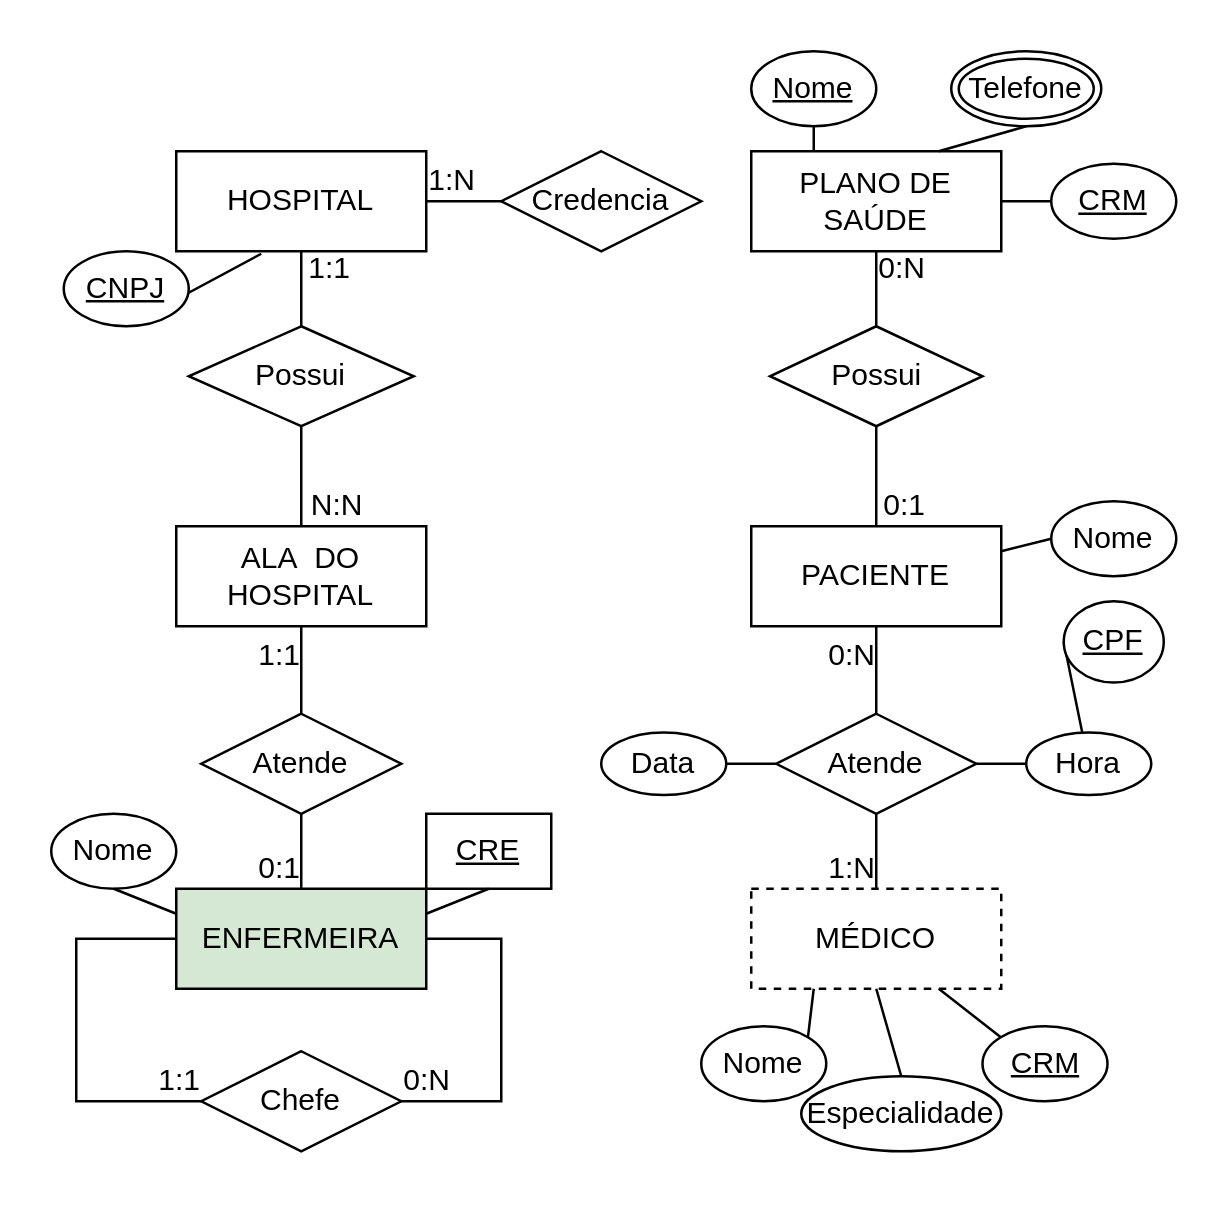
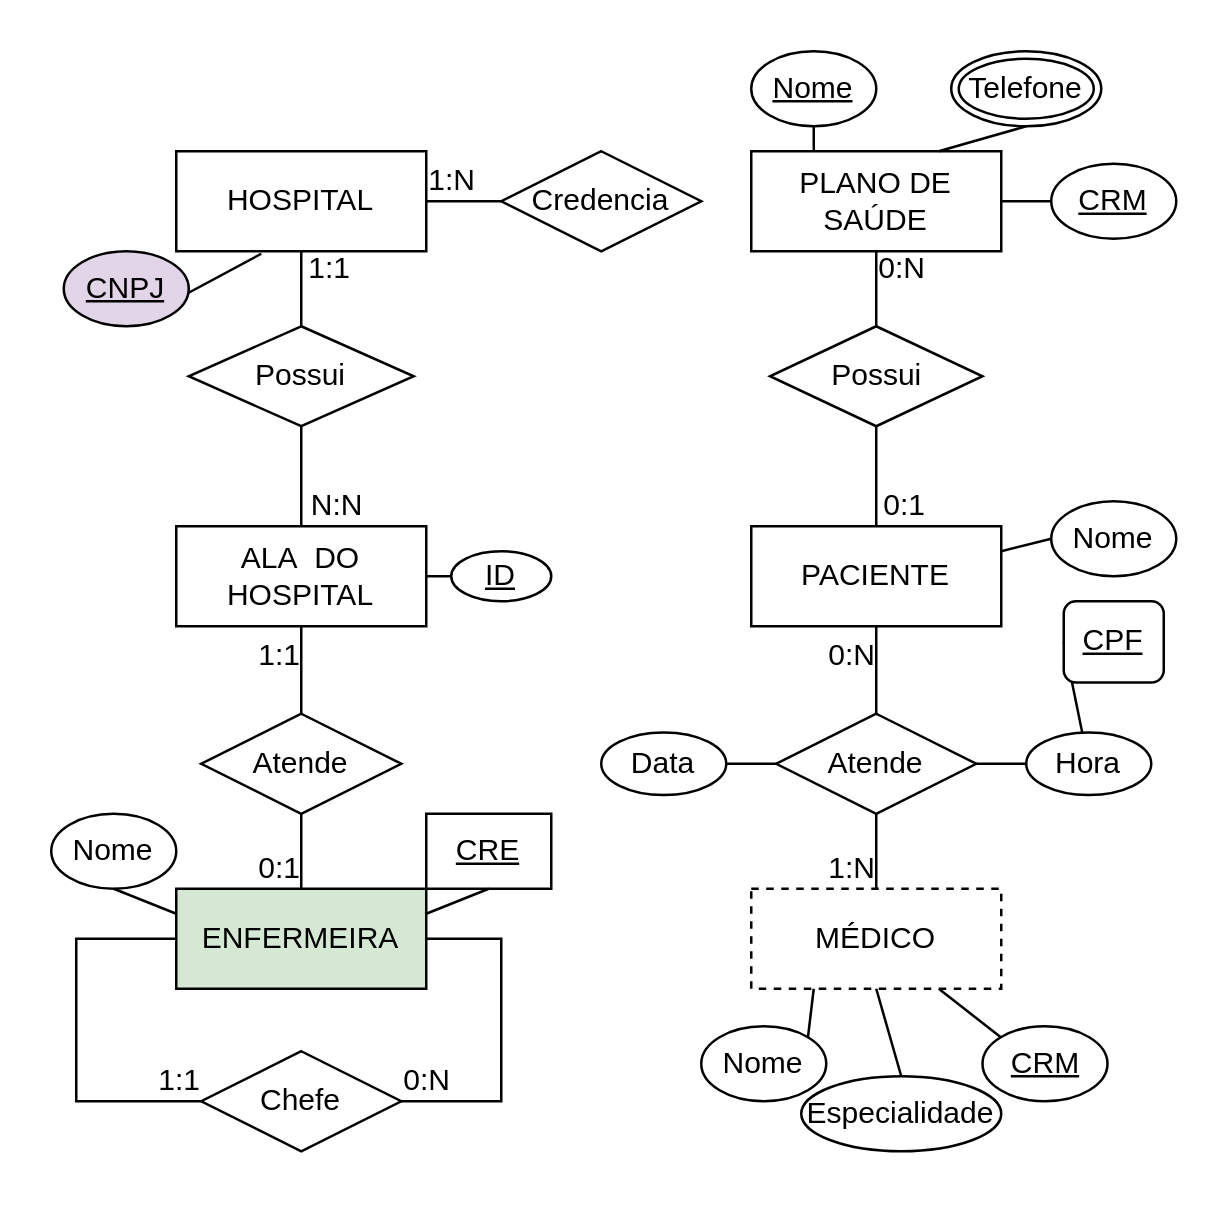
  <mxCell id="0" />
  <mxCell id="1" parent="0" />
  <mxCell id="2" value="HOSPITAL" style="whiteSpace=wrap;html=1;align=center;" vertex="1" parent="1"><mxGeometry x="70" y="60" width="100" height="40" as="geometry" /></mxCell>
  <mxCell id="3" value="MÉDICO" style="whiteSpace=wrap;html=1;align=center;dashed=1;" vertex="1" parent="1"><mxGeometry x="300" y="355" width="100" height="40" as="geometry" /></mxCell>
  <mxCell id="4" value="PACIENTE" style="whiteSpace=wrap;html=1;align=center;" vertex="1" parent="1"><mxGeometry x="300" y="210" width="100" height="40" as="geometry" /></mxCell>
  <mxCell id="5" value="PLANO DE SAÚDE" style="whiteSpace=wrap;html=1;align=center;" vertex="1" parent="1"><mxGeometry x="300" y="60" width="100" height="40" as="geometry" /></mxCell>
  <mxCell id="6" value="Credencia" style="shape=rhombus;perimeter=rhombusPerimeter;whiteSpace=wrap;html=1;align=center;" vertex="1" parent="1"><mxGeometry x="200" y="60" width="80" height="40" as="geometry" /></mxCell>
  <mxCell id="7" value="" style="endArrow=none;html=1;rounded=0;exitX=0.5;exitY=1;exitDx=0;exitDy=0;entryX=0.34;entryY=1.025;entryDx=0;entryDy=0;entryPerimeter=0;" edge="1" parent="1" source="35" target="2"><mxGeometry relative="1" as="geometry"><mxPoint x="-170" y="250" as="sourcePoint" /><mxPoint x="-10" y="250" as="targetPoint" /></mxGeometry></mxCell>
  <mxCell id="8" value="" style="endArrow=none;html=1;rounded=0;exitX=0.5;exitY=1;exitDx=0;exitDy=0;entryX=0.25;entryY=0;entryDx=0;entryDy=0;" edge="1" parent="1" source="34" target="5"><mxGeometry relative="1" as="geometry"><mxPoint x="-170" y="250" as="sourcePoint" /><mxPoint x="-10" y="250" as="targetPoint" /></mxGeometry></mxCell>
  <mxCell id="9" value="" style="endArrow=none;html=1;rounded=0;exitX=0.5;exitY=1;exitDx=0;exitDy=0;entryX=0.75;entryY=0;entryDx=0;entryDy=0;" edge="1" parent="1" source="63" target="5"><mxGeometry relative="1" as="geometry"><mxPoint x="-170" y="250" as="sourcePoint" /><mxPoint x="-10" y="250" as="targetPoint" /></mxGeometry></mxCell>
  <mxCell id="10" value="" style="endArrow=none;html=1;rounded=0;exitX=1;exitY=0.5;exitDx=0;exitDy=0;entryX=0;entryY=0.5;entryDx=0;entryDy=0;" edge="1" parent="1" source="2" target="6"><mxGeometry relative="1" as="geometry"><mxPoint x="-170" y="250" as="sourcePoint" /><mxPoint x="-10" y="250" as="targetPoint" /></mxGeometry></mxCell>
  <mxCell id="11" value="1:N" style="resizable=0;html=1;align=right;verticalAlign=bottom;" connectable="0" vertex="1" parent="10"><mxGeometry x="1" relative="1" as="geometry"><mxPoint x="-10" as="offset" /></mxGeometry></mxCell>
  <mxCell id="12" value="Atende" style="shape=rhombus;perimeter=rhombusPerimeter;whiteSpace=wrap;html=1;align=center;" vertex="1" parent="1"><mxGeometry x="310" y="285" width="80" height="40" as="geometry" /></mxCell>
  <mxCell id="13" value="Especialidade" style="ellipse;whiteSpace=wrap;html=1;align=center;" vertex="1" parent="1"><mxGeometry x="320" y="430" width="80" height="30" as="geometry" /></mxCell>
  <mxCell id="14" value="Nome" style="ellipse;whiteSpace=wrap;html=1;align=center;" vertex="1" parent="1"><mxGeometry x="280" y="410" width="50" height="30" as="geometry" /></mxCell>
  <mxCell id="15" value="" style="endArrow=none;html=1;rounded=0;entryX=0.25;entryY=1;entryDx=0;entryDy=0;exitX=1;exitY=0;exitDx=0;exitDy=0;" edge="1" parent="1" source="14" target="3"><mxGeometry relative="1" as="geometry"><mxPoint x="320" y="400" as="sourcePoint" /><mxPoint x="-10" y="180" as="targetPoint" /></mxGeometry></mxCell>
  <mxCell id="16" value="" style="endArrow=none;html=1;rounded=0;exitX=0;exitY=0;exitDx=0;exitDy=0;entryX=0.75;entryY=1;entryDx=0;entryDy=0;" edge="1" parent="1" source="37" target="3"><mxGeometry relative="1" as="geometry"><mxPoint x="-170" y="180" as="sourcePoint" /><mxPoint x="-10" y="180" as="targetPoint" /></mxGeometry></mxCell>
  <mxCell id="17" value="" style="endArrow=none;html=1;rounded=0;exitX=0.5;exitY=1;exitDx=0;exitDy=0;entryX=0.5;entryY=0;entryDx=0;entryDy=0;" edge="1" parent="1" source="3" target="13"><mxGeometry relative="1" as="geometry"><mxPoint x="-170" y="180" as="sourcePoint" /><mxPoint x="-10" y="180" as="targetPoint" /></mxGeometry></mxCell>
  <mxCell id="18" value="Data" style="ellipse;whiteSpace=wrap;html=1;align=center;" vertex="1" parent="1"><mxGeometry x="240" y="292.5" width="50" height="25" as="geometry" /></mxCell>
  <mxCell id="19" value="Hora" style="ellipse;whiteSpace=wrap;html=1;align=center;" vertex="1" parent="1"><mxGeometry x="410" y="292.5" width="50" height="25" as="geometry" /></mxCell>
  <mxCell id="20" value="" style="endArrow=none;html=1;rounded=0;exitX=0;exitY=0.5;exitDx=0;exitDy=0;entryX=1;entryY=0.5;entryDx=0;entryDy=0;" edge="1" parent="1" source="19" target="12"><mxGeometry relative="1" as="geometry"><mxPoint x="-170" y="290" as="sourcePoint" /><mxPoint x="-10" y="290" as="targetPoint" /></mxGeometry></mxCell>
  <mxCell id="21" value="" style="endArrow=none;html=1;rounded=0;exitX=1;exitY=0.5;exitDx=0;exitDy=0;entryX=0;entryY=0.5;entryDx=0;entryDy=0;" edge="1" parent="1" source="18" target="12"><mxGeometry relative="1" as="geometry"><mxPoint x="-170" y="290" as="sourcePoint" /><mxPoint x="-10" y="290" as="targetPoint" /></mxGeometry></mxCell>
  <mxCell id="22" value="" style="endArrow=none;html=1;rounded=0;exitX=0.5;exitY=0;exitDx=0;exitDy=0;entryX=0.5;entryY=1;entryDx=0;entryDy=0;" edge="1" parent="1" source="3" target="12"><mxGeometry relative="1" as="geometry"><mxPoint x="-170" y="290" as="sourcePoint" /><mxPoint x="-10" y="290" as="targetPoint" /></mxGeometry></mxCell>
  <mxCell id="23" value="1:N" style="resizable=0;html=1;align=right;verticalAlign=bottom;" connectable="0" vertex="1" parent="22"><mxGeometry x="1" relative="1" as="geometry"><mxPoint y="30" as="offset" /></mxGeometry></mxCell>
  <mxCell id="24" value="" style="endArrow=none;html=1;rounded=0;exitX=0.5;exitY=0;exitDx=0;exitDy=0;entryX=0.5;entryY=1;entryDx=0;entryDy=0;" edge="1" parent="1" source="12" target="4"><mxGeometry relative="1" as="geometry"><mxPoint x="-170" y="290" as="sourcePoint" /><mxPoint x="-10" y="290" as="targetPoint" /></mxGeometry></mxCell>
  <mxCell id="25" value="0:N" style="resizable=0;html=1;align=right;verticalAlign=bottom;" connectable="0" vertex="1" parent="24"><mxGeometry x="1" relative="1" as="geometry"><mxPoint y="20" as="offset" /></mxGeometry></mxCell>
  <mxCell id="26" value="Nome" style="ellipse;whiteSpace=wrap;html=1;align=center;" vertex="1" parent="1"><mxGeometry x="420" y="200" width="50" height="30" as="geometry" /></mxCell>
  <mxCell id="27" value="" style="endArrow=none;html=1;rounded=0;exitX=0;exitY=0.5;exitDx=0;exitDy=0;" edge="1" parent="1" source="36" target="19"><mxGeometry relative="1" as="geometry"><mxPoint x="-180" y="370" as="sourcePoint" /><mxPoint x="-180" y="350" as="targetPoint" /></mxGeometry></mxCell>
  <mxCell id="28" value="" style="endArrow=none;html=1;rounded=0;exitX=1;exitY=0.25;exitDx=0;exitDy=0;entryX=0;entryY=0.5;entryDx=0;entryDy=0;" edge="1" parent="1" source="4" target="26"><mxGeometry relative="1" as="geometry"><mxPoint x="-125" y="350" as="sourcePoint" /><mxPoint x="-125" y="370" as="targetPoint" /></mxGeometry></mxCell>
  <mxCell id="29" value="Possui" style="shape=rhombus;perimeter=rhombusPerimeter;whiteSpace=wrap;html=1;align=center;" vertex="1" parent="1"><mxGeometry x="307.5" y="130" width="85" height="40" as="geometry" /></mxCell>
  <mxCell id="30" value="" style="endArrow=none;html=1;rounded=0;exitX=0.5;exitY=1;exitDx=0;exitDy=0;entryX=0.5;entryY=0;entryDx=0;entryDy=0;" edge="1" parent="1" source="5" target="29"><mxGeometry relative="1" as="geometry"><mxPoint x="-170" y="480" as="sourcePoint" /><mxPoint x="-10" y="480" as="targetPoint" /></mxGeometry></mxCell>
  <mxCell id="31" value="0:N" style="resizable=0;html=1;align=right;verticalAlign=bottom;" connectable="0" vertex="1" parent="30"><mxGeometry x="1" relative="1" as="geometry"><mxPoint x="20" y="-15" as="offset" /></mxGeometry></mxCell>
  <mxCell id="32" value="" style="endArrow=none;html=1;rounded=0;exitX=0.5;exitY=1;exitDx=0;exitDy=0;entryX=0.5;entryY=0;entryDx=0;entryDy=0;" edge="1" parent="1" source="29" target="4"><mxGeometry relative="1" as="geometry"><mxPoint x="-170" y="440" as="sourcePoint" /><mxPoint x="-10" y="440" as="targetPoint" /></mxGeometry></mxCell>
  <mxCell id="33" value="0:1" style="resizable=0;html=1;align=right;verticalAlign=bottom;" connectable="0" vertex="1" parent="32"><mxGeometry x="1" relative="1" as="geometry"><mxPoint x="20" as="offset" /></mxGeometry></mxCell>
  <mxCell id="34" value="Nome" style="ellipse;whiteSpace=wrap;html=1;align=center;fontStyle=4;" vertex="1" parent="1"><mxGeometry x="300" y="20" width="50" height="30" as="geometry" /></mxCell>
- <mxCell id="35" value="CNPJ" style="ellipse;whiteSpace=wrap;html=1;align=center;fontStyle=4;" vertex="1" parent="1"><mxGeometry x="25" y="100" width="50" height="30" as="geometry" /></mxCell>
- <mxCell id="36" value="CPF" style="ellipse;whiteSpace=wrap;html=1;align=center;fontStyle=4;" vertex="1" parent="1"><mxGeometry x="425" y="240" width="40" height="32.5" as="geometry" /></mxCell>
+ <mxCell id="35" value="CNPJ" style="ellipse;whiteSpace=wrap;html=1;align=center;fontStyle=4;fillColor=#e1d5e7;" vertex="1" parent="1"><mxGeometry x="25" y="100" width="50" height="30" as="geometry" /></mxCell>
+ <mxCell id="36" value="CPF" style="whiteSpace=wrap;html=1;align=center;fontStyle=4;rounded=1;" vertex="1" parent="1"><mxGeometry x="425" y="240" width="40" height="32.5" as="geometry" /></mxCell>
  <mxCell id="37" value="CRM" style="ellipse;whiteSpace=wrap;html=1;align=center;fontStyle=4;" vertex="1" parent="1"><mxGeometry x="392.5" y="410" width="50" height="30" as="geometry" /></mxCell>
  <mxCell id="38" value="ALA&amp;nbsp; DO HOSPITAL" style="whiteSpace=wrap;html=1;align=center;" vertex="1" parent="1"><mxGeometry x="70" y="210" width="100" height="40" as="geometry" /></mxCell>
  <mxCell id="39" value="ENFERMEIRA" style="whiteSpace=wrap;html=1;align=center;fillColor=#d5e8d4;" vertex="1" parent="1"><mxGeometry x="70" y="355" width="100" height="40" as="geometry" /></mxCell>
+ <mxCell id="40" value="" style="endArrow=none;html=1;rounded=0;exitX=0;exitY=0.5;exitDx=0;exitDy=0;entryX=1;entryY=0.5;entryDx=0;entryDy=0;" edge="1" parent="1" source="42" target="38"><mxGeometry relative="1" as="geometry"><mxPoint x="-170" y="-60" as="sourcePoint" /><mxPoint x="-10" y="-60" as="targetPoint" /></mxGeometry></mxCell>
  <mxCell id="41" value="Atende" style="shape=rhombus;perimeter=rhombusPerimeter;whiteSpace=wrap;html=1;align=center;" vertex="1" parent="1"><mxGeometry x="80" y="285" width="80" height="40" as="geometry" /></mxCell>
+ <mxCell id="42" value="ID" style="ellipse;whiteSpace=wrap;html=1;align=center;fontStyle=4;" vertex="1" parent="1"><mxGeometry x="180" y="220" width="40" height="20" as="geometry" /></mxCell>
  <mxCell id="43" value="CRE" style="whiteSpace=wrap;html=1;align=center;fontStyle=4;rounded=0;" vertex="1" parent="1"><mxGeometry x="170" y="325" width="50" height="30" as="geometry" /></mxCell>
  <mxCell id="44" value="Nome" style="ellipse;whiteSpace=wrap;html=1;align=center;" vertex="1" parent="1"><mxGeometry x="20" y="325" width="50" height="30" as="geometry" /></mxCell>
  <mxCell id="45" value="" style="endArrow=none;html=1;rounded=0;entryX=0;entryY=0.25;entryDx=0;entryDy=0;exitX=0.5;exitY=1;exitDx=0;exitDy=0;" edge="1" parent="1" source="44" target="39"><mxGeometry relative="1" as="geometry"><mxPoint x="-170" y="-60" as="sourcePoint" /><mxPoint x="-10" y="-60" as="targetPoint" /></mxGeometry></mxCell>
  <mxCell id="46" value="" style="endArrow=none;html=1;rounded=0;exitX=0.5;exitY=1;exitDx=0;exitDy=0;entryX=1;entryY=0.25;entryDx=0;entryDy=0;" edge="1" parent="1" source="43" target="39"><mxGeometry relative="1" as="geometry"><mxPoint x="-170" y="-60" as="sourcePoint" /><mxPoint x="-10" y="-60" as="targetPoint" /></mxGeometry></mxCell>
  <mxCell id="47" value="" style="endArrow=none;html=1;rounded=0;entryX=0.5;entryY=0;entryDx=0;entryDy=0;exitX=0.5;exitY=1;exitDx=0;exitDy=0;" edge="1" parent="1" source="38" target="41"><mxGeometry relative="1" as="geometry"><mxPoint x="-330" y="20" as="sourcePoint" /><mxPoint x="60" y="-41" as="targetPoint" /></mxGeometry></mxCell>
  <mxCell id="48" value="1:1" style="resizable=0;html=1;align=right;verticalAlign=bottom;" connectable="0" vertex="1" parent="47"><mxGeometry x="1" relative="1" as="geometry"><mxPoint y="-15" as="offset" /></mxGeometry></mxCell>
  <mxCell id="49" value="" style="endArrow=none;html=1;rounded=0;exitX=0.5;exitY=1;exitDx=0;exitDy=0;entryX=0.5;entryY=0;entryDx=0;entryDy=0;" edge="1" parent="1" source="41" target="39"><mxGeometry relative="1" as="geometry"><mxPoint x="-210" y="-150" as="sourcePoint" /><mxPoint x="-50" y="-150" as="targetPoint" /></mxGeometry></mxCell>
  <mxCell id="50" value="0:1" style="resizable=0;html=1;align=right;verticalAlign=bottom;" connectable="0" vertex="1" parent="49"><mxGeometry x="1" relative="1" as="geometry" /></mxCell>
  <mxCell id="51" value="Chefe" style="shape=rhombus;perimeter=rhombusPerimeter;whiteSpace=wrap;html=1;align=center;" vertex="1" parent="1"><mxGeometry x="80" y="420" width="80" height="40" as="geometry" /></mxCell>
  <mxCell id="52" value="" style="endArrow=none;html=1;rounded=0;entryX=1;entryY=0.5;entryDx=0;entryDy=0;exitX=1;exitY=0.5;exitDx=0;exitDy=0;" edge="1" parent="1" source="39" target="51"><mxGeometry relative="1" as="geometry"><mxPoint x="-210" y="-160" as="sourcePoint" /><mxPoint x="-50" y="-160" as="targetPoint" /><Array as="points"><mxPoint x="200" y="375" /><mxPoint x="200" y="440" /></Array></mxGeometry></mxCell>
  <mxCell id="53" value="0:N" style="resizable=0;html=1;align=right;verticalAlign=bottom;" connectable="0" vertex="1" parent="52"><mxGeometry x="1" relative="1" as="geometry"><mxPoint x="20" as="offset" /></mxGeometry></mxCell>
  <mxCell id="54" value="" style="endArrow=none;html=1;rounded=0;entryX=0;entryY=0.5;entryDx=0;entryDy=0;exitX=0;exitY=0.5;exitDx=0;exitDy=0;" edge="1" parent="1" source="39" target="51"><mxGeometry relative="1" as="geometry"><mxPoint x="-150" y="70" as="sourcePoint" /><mxPoint x="-50" y="-160" as="targetPoint" /><Array as="points"><mxPoint x="30" y="375" /><mxPoint x="30" y="440" /></Array></mxGeometry></mxCell>
  <mxCell id="55" value="1:1" style="resizable=0;html=1;align=right;verticalAlign=bottom;" connectable="0" vertex="1" parent="54"><mxGeometry x="1" relative="1" as="geometry"><mxPoint as="offset" /></mxGeometry></mxCell>
  <mxCell id="56" value="Possui" style="shape=rhombus;perimeter=rhombusPerimeter;whiteSpace=wrap;html=1;align=center;" vertex="1" parent="1"><mxGeometry x="75" y="130" width="90" height="40" as="geometry" /></mxCell>
  <mxCell id="57" value="" style="endArrow=none;html=1;rounded=0;entryX=0.5;entryY=1;entryDx=0;entryDy=0;exitX=0.5;exitY=0;exitDx=0;exitDy=0;" edge="1" parent="1" source="38" target="56"><mxGeometry relative="1" as="geometry"><mxPoint x="-10" y="70" as="sourcePoint" /><mxPoint x="-10" y="40" as="targetPoint" /></mxGeometry></mxCell>
  <mxCell id="58" value="N:N" style="resizable=0;html=1;align=right;verticalAlign=bottom;" connectable="0" vertex="1" parent="57"><mxGeometry x="1" relative="1" as="geometry"><mxPoint x="25" y="40" as="offset" /></mxGeometry></mxCell>
  <mxCell id="59" value="" style="endArrow=none;html=1;rounded=0;" edge="1" parent="1"><mxGeometry relative="1" as="geometry"><mxPoint x="120" y="130" as="sourcePoint" /><mxPoint x="120" y="100" as="targetPoint" /></mxGeometry></mxCell>
  <mxCell id="60" value="1:1" style="resizable=0;html=1;align=right;verticalAlign=bottom;" connectable="0" vertex="1" parent="59"><mxGeometry x="1" relative="1" as="geometry"><mxPoint x="20" y="15" as="offset" /></mxGeometry></mxCell>
  <mxCell id="61" value="CRM" style="ellipse;whiteSpace=wrap;html=1;align=center;fontStyle=4;" vertex="1" parent="1"><mxGeometry x="420" y="65" width="50" height="30" as="geometry" /></mxCell>
  <mxCell id="62" value="" style="endArrow=none;html=1;rounded=0;entryX=0;entryY=0.5;entryDx=0;entryDy=0;exitX=1;exitY=0.5;exitDx=0;exitDy=0;" edge="1" parent="1" source="5" target="61"><mxGeometry relative="1" as="geometry"><mxPoint x="-320" y="180" as="sourcePoint" /><mxPoint x="-160" y="180" as="targetPoint" /></mxGeometry></mxCell>
  <mxCell id="63" value="Telefone" style="ellipse;shape=doubleEllipse;margin=3;whiteSpace=wrap;html=1;align=center;" vertex="1" parent="1"><mxGeometry x="380" y="20" width="60" height="30" as="geometry" /></mxCell>
